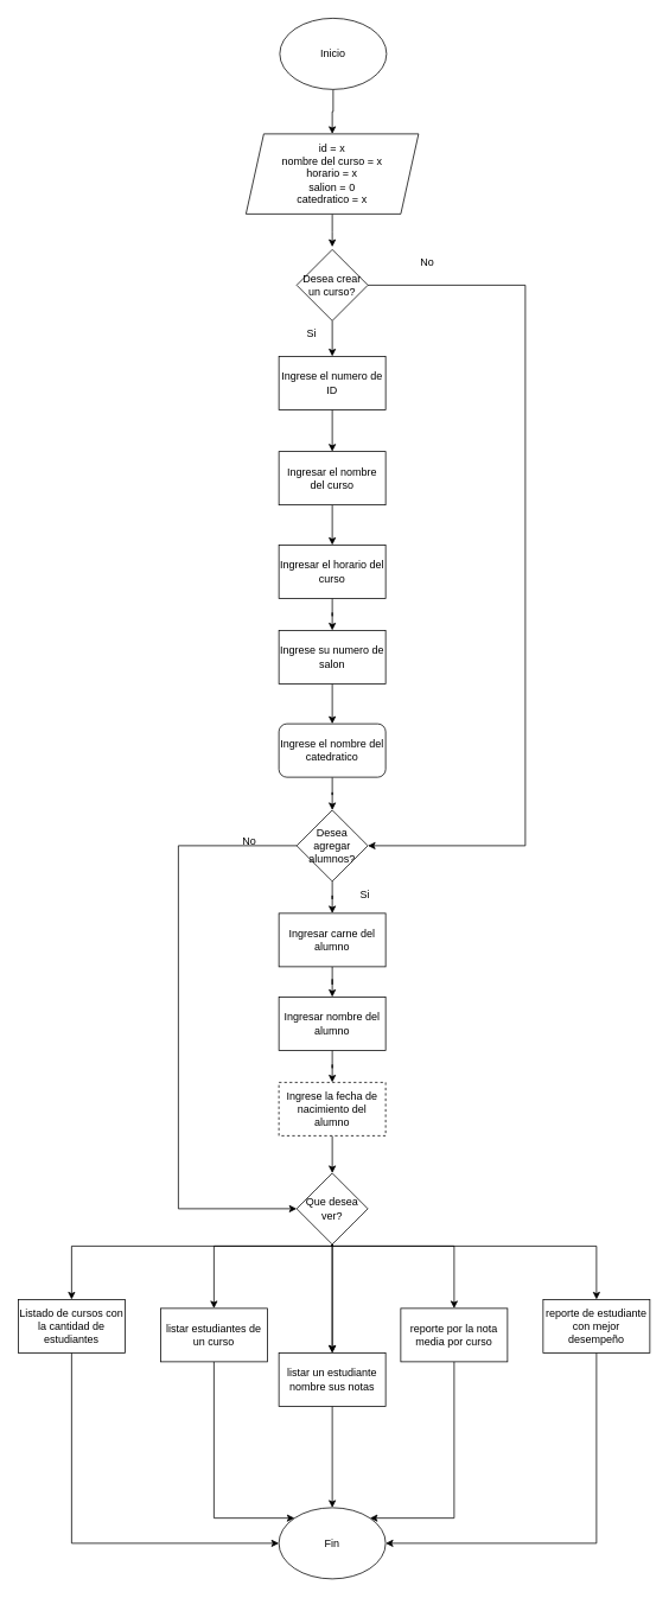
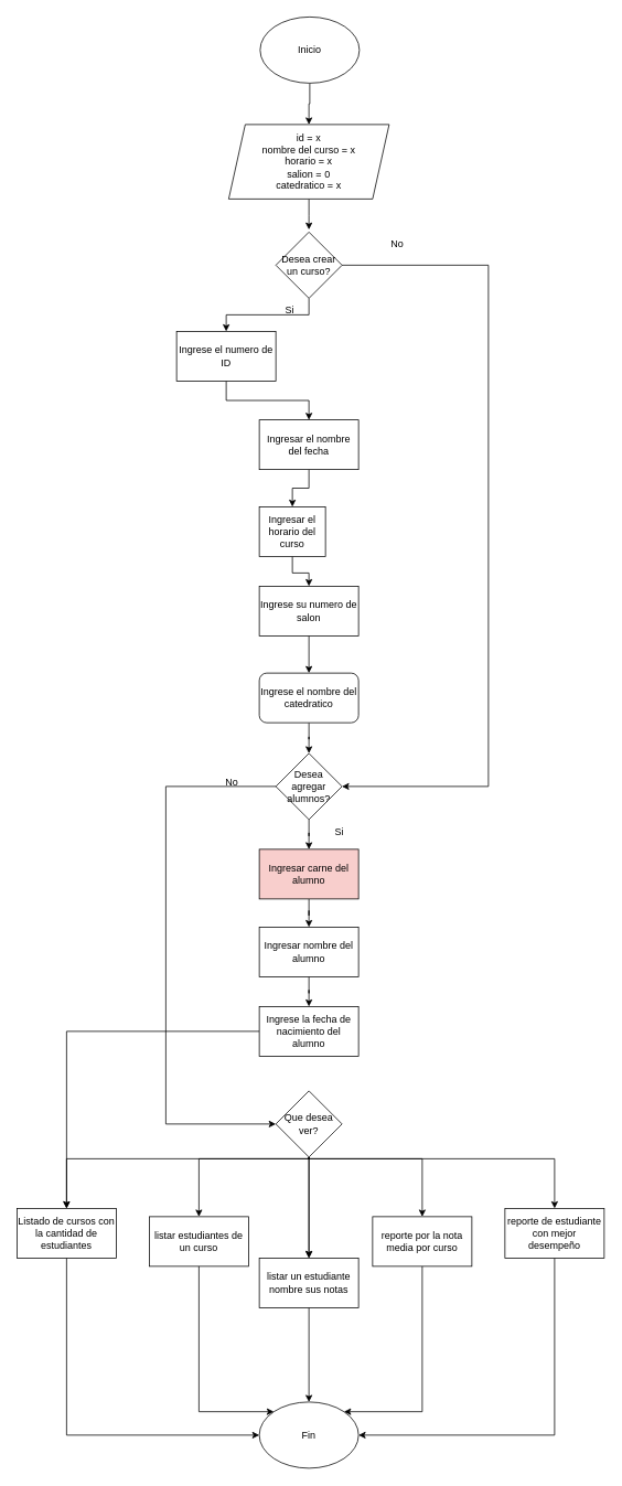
  <mxCell id="0" />
  <mxCell id="1" parent="0" />
  <mxCell id="2" value="" style="edgeStyle=orthogonalEdgeStyle;rounded=0;orthogonalLoop=1;jettySize=auto;html=1;" edge="1" parent="1" source="3" target="5"><mxGeometry relative="1" as="geometry" /></mxCell>
  <mxCell id="3" value="Inicio" style="ellipse;whiteSpace=wrap;html=1;" vertex="1" parent="1"><mxGeometry x="314" width="120" height="80" as="geometry" y="20" /></mxCell>
  <mxCell id="4" value="" style="edgeStyle=orthogonalEdgeStyle;rounded=0;orthogonalLoop=1;jettySize=auto;html=1;" edge="1" parent="1" source="5"><mxGeometry relative="1" as="geometry"><mxPoint x="373" y="277" as="targetPoint" /></mxGeometry></mxCell>
  <mxCell id="5" value="id = x&lt;div&gt;nombre del curso = x&lt;/div&gt;&lt;div&gt;horario = x&lt;/div&gt;&lt;div&gt;salion = 0&lt;/div&gt;&lt;div&gt;catedratico = x&lt;/div&gt;" style="shape=parallelogram;perimeter=parallelogramPerimeter;whiteSpace=wrap;html=1;fixedSize=1;" vertex="1" parent="1"><mxGeometry x="276" y="150" width="194" height="90" as="geometry" /></mxCell>
  <mxCell id="6" value="" style="edgeStyle=orthogonalEdgeStyle;rounded=0;orthogonalLoop=1;jettySize=auto;html=1;" edge="1" parent="1" source="7" target="9"><mxGeometry relative="1" as="geometry" /></mxCell>
- <mxCell id="7" value="Ingrese el numero de ID" style="whiteSpace=wrap;html=1;" vertex="1" parent="1"><mxGeometry x="313" y="400" width="120" height="60" as="geometry" /></mxCell>
+ <mxCell id="7" value="Ingrese el numero de ID" style="whiteSpace=wrap;html=1;" vertex="1" parent="1"><mxGeometry x="213" y="400" width="120" height="60" as="geometry" /></mxCell>
  <mxCell id="8" value="" style="edgeStyle=orthogonalEdgeStyle;rounded=0;orthogonalLoop=1;jettySize=auto;html=1;" edge="1" parent="1" source="9" target="11"><mxGeometry relative="1" as="geometry" /></mxCell>
- <mxCell id="9" value="Ingresar el nombre del curso" style="whiteSpace=wrap;html=1;" vertex="1" parent="1"><mxGeometry x="313" y="507" width="120" height="60" as="geometry" /></mxCell>
+ <mxCell id="9" value="Ingresar el nombre del fecha" style="whiteSpace=wrap;html=1;" vertex="1" parent="1"><mxGeometry x="313" y="507" width="120" height="60" as="geometry" /></mxCell>
  <mxCell id="10" value="" style="edgeStyle=orthogonalEdgeStyle;rounded=0;orthogonalLoop=1;jettySize=auto;html=1;" edge="1" parent="1" source="11" target="13"><mxGeometry relative="1" as="geometry" /></mxCell>
- <mxCell id="11" value="Ingresar el horario del curso" style="whiteSpace=wrap;html=1;" vertex="1" parent="1"><mxGeometry x="313" y="612" width="120" height="60" as="geometry" /></mxCell>
+ <mxCell id="11" value="Ingresar el horario del curso" style="whiteSpace=wrap;html=1;" vertex="1" parent="1"><mxGeometry x="313" y="612" width="80" height="60" as="geometry" /></mxCell>
  <mxCell id="12" value="" style="edgeStyle=orthogonalEdgeStyle;rounded=0;orthogonalLoop=1;jettySize=auto;html=1;" edge="1" parent="1" source="13" target="15"><mxGeometry relative="1" as="geometry" /></mxCell>
  <mxCell id="13" value="Ingrese su numero de salon" style="whiteSpace=wrap;html=1;" vertex="1" parent="1"><mxGeometry x="313" y="708" width="120" height="60" as="geometry" /></mxCell>
  <mxCell id="14" value="" style="edgeStyle=orthogonalEdgeStyle;rounded=0;orthogonalLoop=1;jettySize=auto;html=1;" edge="1" parent="1" source="15" target="23"><mxGeometry relative="1" as="geometry" /></mxCell>
  <mxCell id="15" value="Ingrese el nombre del catedratico" style="whiteSpace=wrap;html=1;rounded=1;" vertex="1" parent="1"><mxGeometry x="313" y="813" width="120" height="60" as="geometry" /></mxCell>
  <mxCell id="16" value="" style="edgeStyle=orthogonalEdgeStyle;rounded=0;orthogonalLoop=1;jettySize=auto;html=1;" edge="1" parent="1" source="18" target="7"><mxGeometry relative="1" as="geometry" /></mxCell>
  <mxCell id="17" value="" style="edgeStyle=orthogonalEdgeStyle;rounded=0;orthogonalLoop=1;jettySize=auto;html=1;entryX=1;entryY=0.5;entryDx=0;entryDy=0;" edge="1" parent="1" source="18" target="23"><mxGeometry relative="1" as="geometry"><mxPoint x="493" y="320" as="targetPoint" /><Array as="points"><mxPoint x="590" y="320" /><mxPoint x="590" y="950" /></Array></mxGeometry></mxCell>
  <mxCell id="18" value="Desea crear un curso?" style="rhombus;whiteSpace=wrap;html=1;" vertex="1" parent="1"><mxGeometry x="333" y="280" width="80" height="80" as="geometry" /></mxCell>
  <mxCell id="19" value="Si" style="text;html=1;align=center;verticalAlign=middle;whiteSpace=wrap;rounded=0;" vertex="1" parent="1"><mxGeometry x="320" y="360" width="60" height="30" as="geometry" /></mxCell>
  <mxCell id="20" value="No" style="text;html=1;align=center;verticalAlign=middle;whiteSpace=wrap;rounded=0;" vertex="1" parent="1"><mxGeometry x="450" y="280" width="60" height="30" as="geometry" /></mxCell>
  <mxCell id="21" value="" style="edgeStyle=orthogonalEdgeStyle;rounded=0;orthogonalLoop=1;jettySize=auto;html=1;" edge="1" parent="1" source="23" target="25"><mxGeometry relative="1" as="geometry" /></mxCell>
  <mxCell id="22" value="" style="edgeStyle=orthogonalEdgeStyle;rounded=0;orthogonalLoop=1;jettySize=auto;html=1;entryX=0;entryY=0.5;entryDx=0;entryDy=0;" edge="1" parent="1" source="23" target="36"><mxGeometry relative="1" as="geometry"><mxPoint x="273" y="950" as="targetPoint" /><Array as="points"><mxPoint x="200" y="950" /><mxPoint x="200" y="1358" /></Array></mxGeometry></mxCell>
  <mxCell id="23" value="Desea agregar alumnos?" style="rhombus;whiteSpace=wrap;html=1;" vertex="1" parent="1"><mxGeometry x="333" y="910" width="80" height="80" as="geometry" /></mxCell>
  <mxCell id="24" value="" style="edgeStyle=orthogonalEdgeStyle;rounded=0;orthogonalLoop=1;jettySize=auto;html=1;" edge="1" parent="1" source="25" target="27"><mxGeometry relative="1" as="geometry" /></mxCell>
- <mxCell id="25" value="Ingresar carne del alumno" style="whiteSpace=wrap;html=1;" vertex="1" parent="1"><mxGeometry x="313" y="1026" width="120" height="60" as="geometry" /></mxCell>
+ <mxCell id="25" value="Ingresar carne del alumno" style="whiteSpace=wrap;html=1;fillColor=#f8cecc;" vertex="1" parent="1"><mxGeometry x="313" y="1026" width="120" height="60" as="geometry" /></mxCell>
  <mxCell id="26" value="" style="edgeStyle=orthogonalEdgeStyle;rounded=0;orthogonalLoop=1;jettySize=auto;html=1;" edge="1" parent="1" source="27" target="29"><mxGeometry relative="1" as="geometry" /></mxCell>
  <mxCell id="27" value="Ingresar nombre del alumno" style="whiteSpace=wrap;html=1;" vertex="1" parent="1"><mxGeometry x="313" y="1120" width="120" height="60" as="geometry" /></mxCell>
- <mxCell id="28" value="" style="edgeStyle=orthogonalEdgeStyle;rounded=0;orthogonalLoop=1;jettySize=auto;html=1;" edge="1" parent="1" source="29" target="36"><mxGeometry relative="1" as="geometry" /></mxCell>
- <mxCell id="29" value="Ingrese la fecha de nacimiento del alumno" style="whiteSpace=wrap;html=1;dashed=1;" vertex="1" parent="1"><mxGeometry x="313" y="1216" width="120" height="60" as="geometry" /></mxCell>
+ <mxCell id="28" value="" style="edgeStyle=orthogonalEdgeStyle;rounded=0;orthogonalLoop=1;jettySize=auto;html=1;" edge="1" parent="1" source="29" target="40"><mxGeometry relative="1" as="geometry" /></mxCell>
+ <mxCell id="29" value="Ingrese la fecha de nacimiento del alumno" style="whiteSpace=wrap;html=1;" vertex="1" parent="1"><mxGeometry x="313" y="1216" width="120" height="60" as="geometry" /></mxCell>
  <mxCell id="30" value="" style="edgeStyle=orthogonalEdgeStyle;rounded=0;orthogonalLoop=1;jettySize=auto;html=1;entryX=0.5;entryY=0;entryDx=0;entryDy=0;" edge="1" parent="1" source="36" target="40"><mxGeometry relative="1" as="geometry"><Array as="points"><mxPoint x="373" y="1400" /><mxPoint x="80" y="1400" /></Array></mxGeometry></mxCell>
  <mxCell id="31" value="" style="edgeStyle=orthogonalEdgeStyle;rounded=0;orthogonalLoop=1;jettySize=auto;html=1;entryX=0.5;entryY=0;entryDx=0;entryDy=0;" edge="1" parent="1" source="36" target="42"><mxGeometry relative="1" as="geometry"><Array as="points"><mxPoint x="373" y="1400" /><mxPoint x="240" y="1400" /></Array></mxGeometry></mxCell>
  <mxCell id="32" value="" style="edgeStyle=orthogonalEdgeStyle;rounded=0;orthogonalLoop=1;jettySize=auto;html=1;" edge="1" parent="1" source="36" target="44"><mxGeometry relative="1" as="geometry" /></mxCell>
  <mxCell id="33" value="" style="edgeStyle=orthogonalEdgeStyle;rounded=0;orthogonalLoop=1;jettySize=auto;html=1;" edge="1" parent="1" source="36" target="44"><mxGeometry relative="1" as="geometry" /></mxCell>
  <mxCell id="34" value="" style="edgeStyle=orthogonalEdgeStyle;rounded=0;orthogonalLoop=1;jettySize=auto;html=1;exitX=0.5;exitY=1;exitDx=0;exitDy=0;" edge="1" parent="1" source="36" target="46"><mxGeometry relative="1" as="geometry"><Array as="points"><mxPoint x="373" y="1400" /><mxPoint x="510" y="1400" /></Array></mxGeometry></mxCell>
  <mxCell id="35" style="edgeStyle=orthogonalEdgeStyle;rounded=0;orthogonalLoop=1;jettySize=auto;html=1;entryX=0.5;entryY=0;entryDx=0;entryDy=0;exitX=0.5;exitY=1;exitDx=0;exitDy=0;" edge="1" parent="1" source="36" target="48"><mxGeometry relative="1" as="geometry"><mxPoint x="680" y="1450" as="targetPoint" /><Array as="points"><mxPoint x="373" y="1400" /><mxPoint x="670" y="1400" /></Array></mxGeometry></mxCell>
  <mxCell id="36" value="Que desea ver?" style="rhombus;whiteSpace=wrap;html=1;" vertex="1" parent="1"><mxGeometry x="333" y="1318" width="80" height="80" as="geometry" /></mxCell>
  <mxCell id="37" value="Si" style="text;html=1;align=center;verticalAlign=middle;whiteSpace=wrap;rounded=0;" vertex="1" parent="1"><mxGeometry x="380" y="990" width="60" height="30" as="geometry" /></mxCell>
  <mxCell id="38" value="No" style="text;html=1;align=center;verticalAlign=middle;whiteSpace=wrap;rounded=0;" vertex="1" parent="1"><mxGeometry x="250" y="930" width="60" height="30" as="geometry" /></mxCell>
  <mxCell id="39" style="edgeStyle=orthogonalEdgeStyle;rounded=0;orthogonalLoop=1;jettySize=auto;html=1;entryX=0;entryY=0.5;entryDx=0;entryDy=0;" edge="1" parent="1" source="40" target="49"><mxGeometry relative="1" as="geometry"><Array as="points"><mxPoint x="80" y="1734" /></Array></mxGeometry></mxCell>
  <mxCell id="40" value="Listado de cursos con la cantidad de estudiantes" style="whiteSpace=wrap;html=1;" vertex="1" parent="1"><mxGeometry x="20" y="1460" width="120" height="60" as="geometry" /></mxCell>
  <mxCell id="41" style="edgeStyle=orthogonalEdgeStyle;rounded=0;orthogonalLoop=1;jettySize=auto;html=1;entryX=0;entryY=0;entryDx=0;entryDy=0;" edge="1" parent="1" source="42" target="49"><mxGeometry relative="1" as="geometry"><Array as="points"><mxPoint x="240" y="1706" /></Array></mxGeometry></mxCell>
  <mxCell id="42" value="listar estudiantes de un curso" style="whiteSpace=wrap;html=1;" vertex="1" parent="1"><mxGeometry x="180" y="1470" width="120" height="60" as="geometry" /></mxCell>
  <mxCell id="43" style="edgeStyle=orthogonalEdgeStyle;rounded=0;orthogonalLoop=1;jettySize=auto;html=1;entryX=0.5;entryY=0;entryDx=0;entryDy=0;" edge="1" parent="1" source="44" target="49"><mxGeometry relative="1" as="geometry" /></mxCell>
  <mxCell id="44" value="listar un estudiante nombre sus notas" style="whiteSpace=wrap;html=1;" vertex="1" parent="1"><mxGeometry x="313" y="1520" width="120" height="60" as="geometry" /></mxCell>
  <mxCell id="45" style="edgeStyle=orthogonalEdgeStyle;rounded=0;orthogonalLoop=1;jettySize=auto;html=1;entryX=1;entryY=0;entryDx=0;entryDy=0;" edge="1" parent="1" source="46" target="49"><mxGeometry relative="1" as="geometry"><Array as="points"><mxPoint x="510" y="1706" /></Array></mxGeometry></mxCell>
  <mxCell id="46" value="reporte por la nota media por curso" style="whiteSpace=wrap;html=1;" vertex="1" parent="1"><mxGeometry x="450" y="1470" width="120" height="60" as="geometry" /></mxCell>
  <mxCell id="47" style="edgeStyle=orthogonalEdgeStyle;rounded=0;orthogonalLoop=1;jettySize=auto;html=1;entryX=1;entryY=0.5;entryDx=0;entryDy=0;" edge="1" parent="1" source="48" target="49"><mxGeometry relative="1" as="geometry"><Array as="points"><mxPoint x="670" y="1734" /></Array></mxGeometry></mxCell>
  <mxCell id="48" value="reporte de estudiante con mejor desempeño" style="rounded=0;whiteSpace=wrap;html=1;" vertex="1" parent="1"><mxGeometry x="610" y="1460" width="120" height="60" as="geometry" /></mxCell>
  <mxCell id="49" value="Fin" style="ellipse;whiteSpace=wrap;html=1;" vertex="1" parent="1"><mxGeometry x="313" y="1694" width="120" height="80" as="geometry" /></mxCell>
